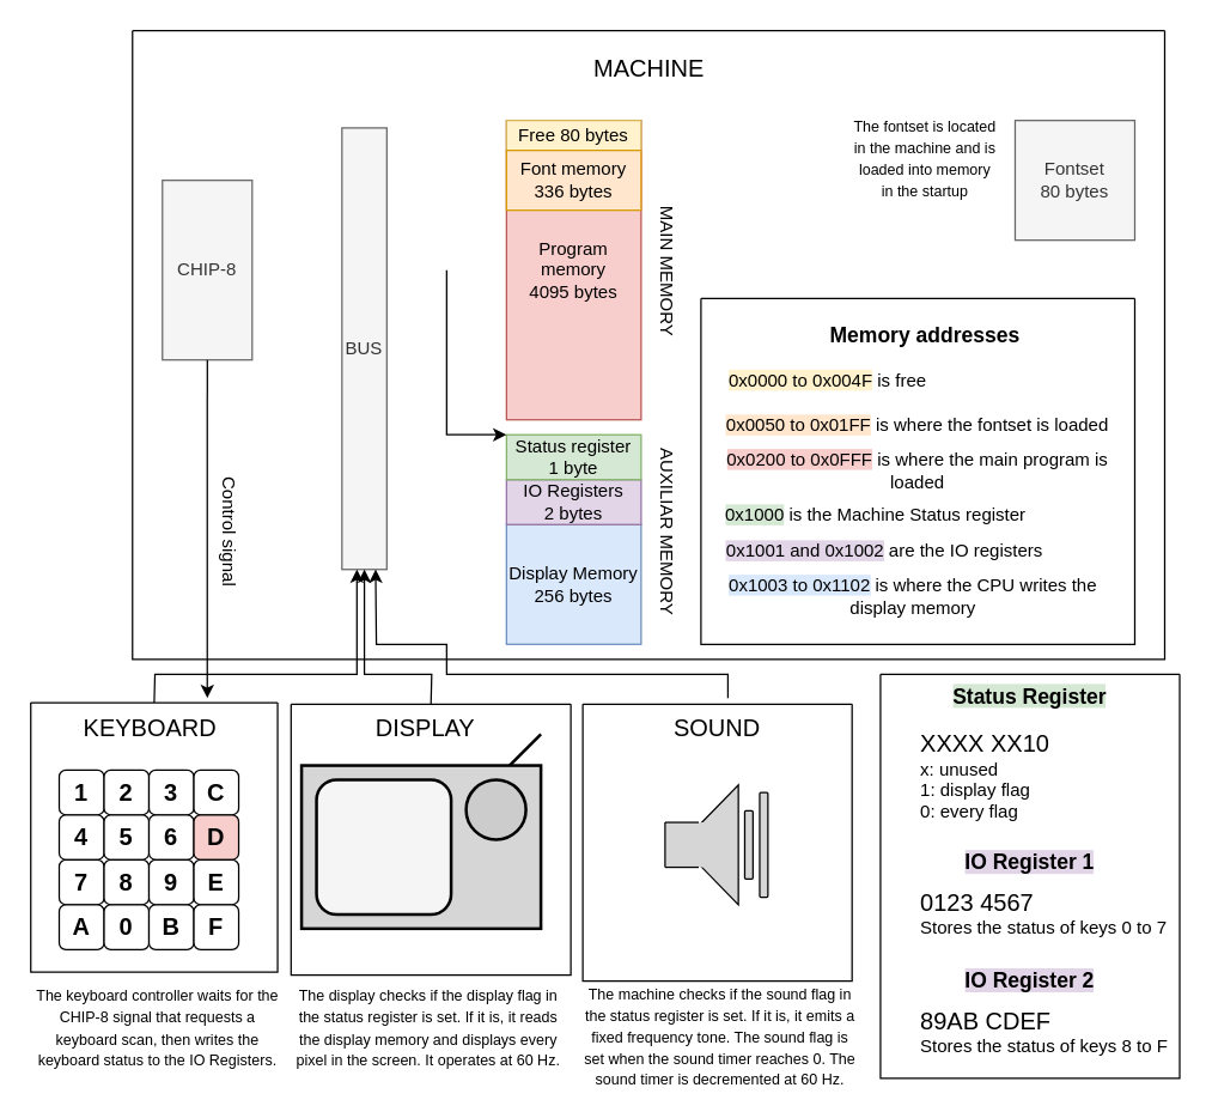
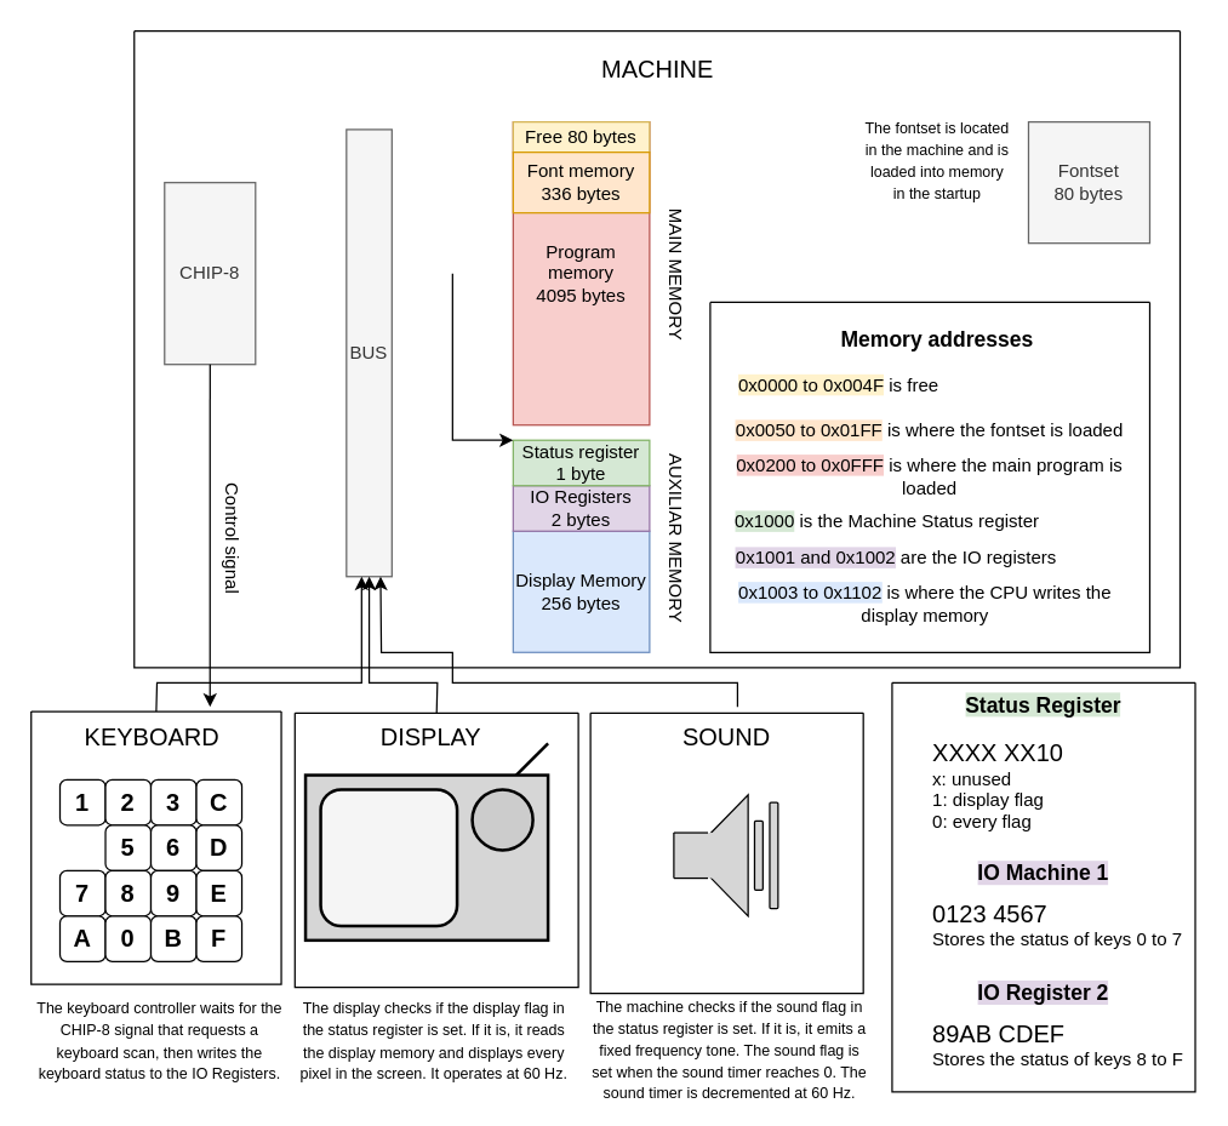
  <mxCell id="0" />
  <mxCell id="1" parent="0" />
  <mxCell id="2" value="CHIP-8" style="rounded=0;whiteSpace=wrap;html=1;direction=south;fillColor=#f5f5f5;fontColor=#333333;strokeColor=#666666;" parent="1" vertex="1"><mxGeometry x="108" y="120" width="60" height="120" as="geometry" /></mxCell>
  <mxCell id="3" value="&lt;div&gt;Program&lt;br&gt;memory&lt;/div&gt;&lt;div&gt;4095 bytes&lt;br&gt;&lt;/div&gt;" style="rounded=0;whiteSpace=wrap;html=1;direction=south;fillColor=#f8cecc;strokeColor=#b85450;" parent="1" vertex="1"><mxGeometry x="338" y="80" width="90" height="200" as="geometry" /></mxCell>
  <mxCell id="4" value="&lt;div&gt;BUS&lt;/div&gt;" style="rounded=0;whiteSpace=wrap;html=1;direction=south;fillColor=#f5f5f5;strokeColor=#666666;fontColor=#333333;" parent="1" vertex="1"><mxGeometry x="228" y="85" width="30" height="295" as="geometry" /></mxCell>
  <mxCell id="5" value="" style="swimlane;startSize=0;" parent="1" vertex="1"><mxGeometry x="88" y="20" width="690" height="420" as="geometry" /></mxCell>
  <mxCell id="6" value="&lt;font style=&quot;font-size: 16px;&quot;&gt;MACHINE&lt;/font&gt;" style="text;html=1;align=center;verticalAlign=middle;whiteSpace=wrap;rounded=0;" parent="5" vertex="1"><mxGeometry x="272.5" y="10" width="145" height="30" as="geometry" /></mxCell>
  <mxCell id="7" value="&lt;div&gt;Fontset&lt;/div&gt;&lt;div&gt;80 bytes&lt;br&gt;&lt;/div&gt;" style="whiteSpace=wrap;html=1;aspect=fixed;fillColor=#f5f5f5;strokeColor=#666666;fontColor=#333333;" parent="5" vertex="1"><mxGeometry x="590" y="60" width="80" height="80" as="geometry" /></mxCell>
  <mxCell id="8" value="Free 80 bytes" style="rounded=0;whiteSpace=wrap;html=1;fillColor=#fff2cc;strokeColor=#d6b656;" parent="5" vertex="1"><mxGeometry x="250" y="60" width="90" height="20" as="geometry" /></mxCell>
  <mxCell id="9" value="&lt;div&gt;Display Memory&lt;/div&gt;&lt;div&gt;256 bytes&lt;br&gt;&lt;/div&gt;" style="rounded=0;whiteSpace=wrap;html=1;direction=south;fillColor=#dae8fc;strokeColor=#6c8ebf;" parent="5" vertex="1"><mxGeometry x="250" y="330" width="90" height="80" as="geometry" /></mxCell>
  <mxCell id="10" value="&lt;div&gt;IO Registers&lt;/div&gt;&lt;div&gt;2 bytes&lt;br&gt;&lt;/div&gt;" style="rounded=0;whiteSpace=wrap;html=1;direction=south;fillColor=#e1d5e7;strokeColor=#9673a6;" parent="5" vertex="1"><mxGeometry x="250" y="300" width="90" height="30" as="geometry" /></mxCell>
  <mxCell id="11" value="&lt;div&gt;&lt;font style=&quot;font-size: 12px;&quot;&gt;MAIN MEMORY&lt;/font&gt;&lt;/div&gt;" style="text;html=1;align=center;verticalAlign=middle;whiteSpace=wrap;rounded=0;rotation=90;" parent="5" vertex="1"><mxGeometry x="260" y="146" width="194" height="30" as="geometry" /></mxCell>
  <mxCell id="12" value="AUXILIAR MEMORY" style="text;html=1;align=center;verticalAlign=middle;whiteSpace=wrap;rounded=0;rotation=90;" parent="5" vertex="1"><mxGeometry x="292" y="320" width="130" height="30" as="geometry" /></mxCell>
  <mxCell id="13" value="&lt;span style=&quot;background-color: rgb(255, 242, 204);&quot;&gt;0x0000 to 0x004F&lt;/span&gt; is free" style="text;html=1;align=center;verticalAlign=middle;whiteSpace=wrap;rounded=0;" parent="5" vertex="1"><mxGeometry x="390" y="219" width="150" height="30" as="geometry" /></mxCell>
  <mxCell id="14" value="&lt;span style=&quot;background-color: rgb(255, 230, 204);&quot;&gt;0x0050 to 0x01FF&lt;/span&gt; is where the fontset is loaded" style="text;html=1;align=center;verticalAlign=middle;whiteSpace=wrap;rounded=0;" parent="5" vertex="1"><mxGeometry x="390" y="249" width="270" height="30" as="geometry" /></mxCell>
  <mxCell id="15" value="&lt;span style=&quot;background-color: rgb(248, 206, 204);&quot;&gt;0x0200 to 0x0FFF&lt;/span&gt; is where the main program is loaded" style="text;html=1;align=center;verticalAlign=middle;whiteSpace=wrap;rounded=0;" parent="5" vertex="1"><mxGeometry x="390" y="279" width="270" height="30" as="geometry" /></mxCell>
  <mxCell id="16" value="&lt;span style=&quot;background-color: rgb(225, 213, 231);&quot;&gt;0x1001 and 0x1002&lt;/span&gt; are the IO registers" style="text;html=1;align=center;verticalAlign=middle;whiteSpace=wrap;rounded=0;" parent="5" vertex="1"><mxGeometry x="390" y="333" width="226" height="30" as="geometry" /></mxCell>
  <mxCell id="17" value="&lt;span style=&quot;background-color: rgb(218, 232, 252);&quot;&gt;0x1003 to 0x1102&lt;/span&gt; is where the CPU writes the display memory" style="text;html=1;align=center;verticalAlign=middle;whiteSpace=wrap;rounded=0;" parent="5" vertex="1"><mxGeometry x="394" y="363" width="256" height="30" as="geometry" /></mxCell>
  <mxCell id="18" value="" style="swimlane;startSize=0;" parent="5" vertex="1"><mxGeometry x="380" y="179" width="290" height="231" as="geometry" /></mxCell>
  <mxCell id="19" value="&lt;font style=&quot;font-size: 14px;&quot;&gt;&lt;b&gt;Memory addresses&lt;/b&gt;&lt;/font&gt;" style="text;html=1;align=center;verticalAlign=middle;whiteSpace=wrap;rounded=0;" parent="18" vertex="1"><mxGeometry x="20" y="10" width="260" height="30" as="geometry" /></mxCell>
  <mxCell id="20" value="&lt;font style=&quot;font-size: 10px;&quot;&gt;The fontset is located in the machine and is loaded into memory in the startup&lt;br&gt;&lt;/font&gt;" style="text;html=1;align=center;verticalAlign=middle;whiteSpace=wrap;rounded=0;" parent="5" vertex="1"><mxGeometry x="480" y="50" width="100" height="70" as="geometry" /></mxCell>
  <mxCell id="21" value="&lt;div&gt;Status register &lt;br&gt;&lt;/div&gt;&lt;div&gt;1 byte&lt;/div&gt;" style="rounded=0;whiteSpace=wrap;html=1;fillColor=#d5e8d4;strokeColor=#82b366;" parent="5" vertex="1"><mxGeometry x="250" y="270" width="90" height="30" as="geometry" /></mxCell>
  <mxCell id="22" value="&lt;span style=&quot;background-color: rgb(213, 232, 212);&quot;&gt;0x1000&lt;/span&gt; is the Machine Status register" style="text;html=1;align=center;verticalAlign=middle;whiteSpace=wrap;rounded=0;" parent="5" vertex="1"><mxGeometry x="394" y="309" width="206" height="30" as="geometry" /></mxCell>
  <mxCell id="23" value="Control signal" style="text;html=1;align=center;verticalAlign=middle;whiteSpace=wrap;rounded=0;rotation=90;" vertex="1" parent="5"><mxGeometry x="20" y="327.75" width="90" height="14.5" as="geometry" /></mxCell>
  <mxCell id="24" value="Font memory&lt;br&gt;336 bytes" style="rounded=0;whiteSpace=wrap;html=1;fillColor=#ffe6cc;strokeColor=#d79b00;" parent="1" vertex="1"><mxGeometry x="338" y="100" width="90" height="40" as="geometry" /></mxCell>
  <mxCell id="25" value="" style="endArrow=classic;html=1;rounded=0;entryX=0;entryY=0;entryDx=0;entryDy=0;" parent="1" target="21" edge="1"><mxGeometry width="50" height="50" relative="1" as="geometry"><mxPoint x="298" y="180" as="sourcePoint" /><mxPoint x="428" y="250" as="targetPoint" /><Array as="points"><mxPoint x="298" y="290" /><mxPoint x="318" y="290" /></Array></mxGeometry></mxCell>
  <mxCell id="26" value="1" style="rounded=1;whiteSpace=wrap;html=1;fontStyle=1;fontSize=16;" parent="1" vertex="1"><mxGeometry x="39" y="514" width="30" height="30" as="geometry" /></mxCell>
  <mxCell id="27" value="2" style="rounded=1;whiteSpace=wrap;html=1;fontStyle=1;fontSize=16;" parent="1" vertex="1"><mxGeometry x="69" y="514" width="30" height="30" as="geometry" /></mxCell>
  <mxCell id="28" value="3" style="rounded=1;whiteSpace=wrap;html=1;fontStyle=1;fontSize=16;" parent="1" vertex="1"><mxGeometry x="99" y="514" width="30" height="30" as="geometry" /></mxCell>
  <mxCell id="29" value="C" style="rounded=1;whiteSpace=wrap;html=1;fontStyle=1;fontSize=16;" parent="1" vertex="1"><mxGeometry x="129" y="514" width="30" height="30" as="geometry" /></mxCell>
- <mxCell id="30" value="4" style="rounded=1;whiteSpace=wrap;html=1;fontStyle=1;fontSize=16;" parent="1" vertex="1"><mxGeometry x="39" y="544" width="30" height="30" as="geometry" /></mxCell>
  <mxCell id="31" value="5" style="rounded=1;whiteSpace=wrap;html=1;fontStyle=1;fontSize=16;" parent="1" vertex="1"><mxGeometry x="69" y="544" width="30" height="30" as="geometry" /></mxCell>
  <mxCell id="32" value="6" style="rounded=1;whiteSpace=wrap;html=1;fontStyle=1;fontSize=16;" parent="1" vertex="1"><mxGeometry x="99" y="544" width="30" height="30" as="geometry" /></mxCell>
- <mxCell id="33" value="D" style="rounded=1;whiteSpace=wrap;html=1;fontStyle=1;fontSize=16;fillColor=#f8cecc;" parent="1" vertex="1"><mxGeometry x="129" y="544" width="30" height="30" as="geometry" /></mxCell>
+ <mxCell id="33" value="D" style="rounded=1;whiteSpace=wrap;html=1;fontStyle=1;fontSize=16;" parent="1" vertex="1"><mxGeometry x="129" y="544" width="30" height="30" as="geometry" /></mxCell>
  <mxCell id="34" value="7" style="rounded=1;whiteSpace=wrap;html=1;fontStyle=1;fontSize=16;" parent="1" vertex="1"><mxGeometry x="39" y="574" width="30" height="30" as="geometry" /></mxCell>
  <mxCell id="35" value="8" style="rounded=1;whiteSpace=wrap;html=1;fontStyle=1;fontSize=16;" parent="1" vertex="1"><mxGeometry x="69" y="574" width="30" height="30" as="geometry" /></mxCell>
  <mxCell id="36" value="9" style="rounded=1;whiteSpace=wrap;html=1;fontStyle=1;fontSize=16;" parent="1" vertex="1"><mxGeometry x="99" y="574" width="30" height="30" as="geometry" /></mxCell>
  <mxCell id="37" value="E" style="rounded=1;whiteSpace=wrap;html=1;fontStyle=1;fontSize=16;" parent="1" vertex="1"><mxGeometry x="129" y="574" width="30" height="30" as="geometry" /></mxCell>
  <mxCell id="38" value="A" style="rounded=1;whiteSpace=wrap;html=1;fontStyle=1;fontSize=16;" parent="1" vertex="1"><mxGeometry x="39" y="604" width="30" height="30" as="geometry" /></mxCell>
  <mxCell id="39" value="0" style="rounded=1;whiteSpace=wrap;html=1;fontStyle=1;fontSize=16;" parent="1" vertex="1"><mxGeometry x="69" y="604" width="30" height="30" as="geometry" /></mxCell>
  <mxCell id="40" value="B" style="rounded=1;whiteSpace=wrap;html=1;fontStyle=1;fontSize=16;" parent="1" vertex="1"><mxGeometry x="99" y="604" width="30" height="30" as="geometry" /></mxCell>
  <mxCell id="41" value="F" style="rounded=1;whiteSpace=wrap;html=1;fontStyle=1;fontSize=16;" parent="1" vertex="1"><mxGeometry x="129" y="604" width="30" height="30" as="geometry" /></mxCell>
  <mxCell id="42" value="" style="swimlane;startSize=0;" parent="1" vertex="1"><mxGeometry x="20" y="469" width="165" height="180" as="geometry" /></mxCell>
  <mxCell id="43" value="&lt;div style=&quot;font-size: 16px;&quot;&gt;KEYBOARD&lt;br&gt;&lt;/div&gt;" style="text;html=1;align=center;verticalAlign=middle;whiteSpace=wrap;rounded=0;" parent="42" vertex="1"><mxGeometry y="2" width="160" height="30" as="geometry" /></mxCell>
  <mxCell id="44" value="" style="endArrow=classic;html=1;rounded=0;exitX=0.5;exitY=0;exitDx=0;exitDy=0;" parent="1" source="42" edge="1"><mxGeometry width="50" height="50" relative="1" as="geometry"><mxPoint x="148" y="469" as="sourcePoint" /><mxPoint x="238" y="380" as="targetPoint" /><Array as="points"><mxPoint x="103" y="450" /><mxPoint x="238" y="450" /></Array></mxGeometry></mxCell>
  <mxCell id="45" value="" style="endArrow=none;html=1;rounded=1;curved=0;strokeWidth=2;" parent="1" edge="1"><mxGeometry width="50" height="50" relative="1" as="geometry"><mxPoint x="331" y="520" as="sourcePoint" /><mxPoint x="361" y="490" as="targetPoint" /></mxGeometry></mxCell>
  <mxCell id="46" value="" style="swimlane;startSize=0;" parent="1" vertex="1"><mxGeometry x="194" y="470" width="187" height="181" as="geometry" /></mxCell>
  <mxCell id="47" value="&lt;font style=&quot;font-size: 16px;&quot;&gt;DISPLAY&lt;/font&gt;" style="text;html=1;align=center;verticalAlign=middle;whiteSpace=wrap;rounded=0;" parent="46" vertex="1"><mxGeometry y="1" width="180" height="30" as="geometry" /></mxCell>
  <mxCell id="48" value="" style="rounded=0;whiteSpace=wrap;html=1;strokeWidth=2;fillColor=#D6D6D6;" parent="46" vertex="1"><mxGeometry x="7" y="41" width="160" height="109" as="geometry" /></mxCell>
  <mxCell id="49" value="" style="ellipse;whiteSpace=wrap;html=1;aspect=fixed;strokeWidth=2;fillColor=#CCCCCC;" parent="46" vertex="1"><mxGeometry x="117" y="50.5" width="40" height="40" as="geometry" /></mxCell>
  <mxCell id="50" value="" style="rounded=1;whiteSpace=wrap;html=1;strokeWidth=2;fillColor=#F5F5F5;" parent="46" vertex="1"><mxGeometry x="17" y="50.5" width="90" height="90" as="geometry" /></mxCell>
  <mxCell id="51" value="" style="endArrow=classic;html=1;rounded=0;exitX=0.5;exitY=0;exitDx=0;exitDy=0;" parent="1" source="46" edge="1"><mxGeometry width="50" height="50" relative="1" as="geometry"><mxPoint x="408" y="410" as="sourcePoint" /><mxPoint x="243" y="380" as="targetPoint" /><Array as="points"><mxPoint x="288" y="450" /><mxPoint x="243" y="450" /></Array></mxGeometry></mxCell>
  <mxCell id="52" value="" style="swimlane;startSize=0;" parent="1" vertex="1"><mxGeometry x="389" y="470" width="180" height="185" as="geometry" /></mxCell>
  <mxCell id="53" value="&lt;font style=&quot;font-size: 16px;&quot;&gt;SOUND&lt;/font&gt;" style="text;html=1;align=center;verticalAlign=middle;whiteSpace=wrap;rounded=0;" parent="52" vertex="1"><mxGeometry y="1" width="180" height="30" as="geometry" /></mxCell>
  <mxCell id="54" value="" style="triangle;whiteSpace=wrap;html=1;direction=west;fillColor=#D6D6D6;" parent="52" vertex="1"><mxGeometry x="65" y="54" width="39" height="80" as="geometry" /></mxCell>
  <mxCell id="55" value="" style="rounded=1;whiteSpace=wrap;html=1;direction=south;fillColor=#D6D6D6;strokeColor=default;" parent="52" vertex="1"><mxGeometry x="108.25" y="71.25" width="5.5" height="45.5" as="geometry" /></mxCell>
  <mxCell id="56" value="" style="rounded=1;whiteSpace=wrap;html=1;direction=south;fillColor=#D6D6D6;strokeColor=default;" parent="52" vertex="1"><mxGeometry x="118.25" y="59" width="5.5" height="70" as="geometry" /></mxCell>
  <mxCell id="57" value="" style="whiteSpace=wrap;html=1;aspect=fixed;fillColor=#D6D6D6;strokeColor=none;" parent="52" vertex="1"><mxGeometry x="55" y="79" width="30" height="30" as="geometry" /></mxCell>
  <mxCell id="58" value="" style="endArrow=none;html=1;rounded=0;exitX=0.75;exitY=0;exitDx=0;exitDy=0;entryX=0;entryY=0;entryDx=0;entryDy=0;" parent="52" source="57" target="57" edge="1"><mxGeometry width="50" height="50" relative="1" as="geometry"><mxPoint x="29" y="50" as="sourcePoint" /><mxPoint x="79" as="targetPoint" /></mxGeometry></mxCell>
  <mxCell id="59" value="" style="endArrow=none;html=1;rounded=0;exitX=0.75;exitY=1;exitDx=0;exitDy=0;entryX=0;entryY=1;entryDx=0;entryDy=0;" parent="52" source="57" target="57" edge="1"><mxGeometry width="50" height="50" relative="1" as="geometry"><mxPoint x="88" y="89" as="sourcePoint" /><mxPoint x="65" y="89" as="targetPoint" /></mxGeometry></mxCell>
  <mxCell id="60" value="" style="endArrow=none;html=1;rounded=0;exitX=0;exitY=1;exitDx=0;exitDy=0;entryX=0;entryY=0;entryDx=0;entryDy=0;" parent="52" source="57" target="57" edge="1"><mxGeometry width="50" height="50" relative="1" as="geometry"><mxPoint x="88" y="119" as="sourcePoint" /><mxPoint x="65" y="119" as="targetPoint" /></mxGeometry></mxCell>
  <mxCell id="61" value="" style="endArrow=classic;html=1;rounded=0;exitX=0.539;exitY=-0.022;exitDx=0;exitDy=0;exitPerimeter=0;entryX=1;entryY=0.25;entryDx=0;entryDy=0;" parent="1" source="52" target="4" edge="1"><mxGeometry width="50" height="50" relative="1" as="geometry"><mxPoint x="378" y="460" as="sourcePoint" /><mxPoint x="428" y="410" as="targetPoint" /><Array as="points"><mxPoint x="486" y="450" /><mxPoint x="298" y="450" /><mxPoint x="298" y="430" /><mxPoint x="251" y="430" /></Array></mxGeometry></mxCell>
  <mxCell id="62" value="" style="endArrow=classic;html=1;rounded=0;exitX=1;exitY=0.5;exitDx=0;exitDy=0;entryX=0.715;entryY=-0.017;entryDx=0;entryDy=0;entryPerimeter=0;" parent="1" source="2" target="42" edge="1"><mxGeometry width="50" height="50" relative="1" as="geometry"><mxPoint x="378" y="390" as="sourcePoint" /><mxPoint x="428" y="340" as="targetPoint" /></mxGeometry></mxCell>
  <mxCell id="63" value="" style="swimlane;startSize=0;" parent="1" vertex="1"><mxGeometry x="588" y="450" width="200" height="270" as="geometry" /></mxCell>
  <mxCell id="64" value="&lt;font style=&quot;font-size: 14px;&quot;&gt;&lt;b style=&quot;background-color: rgb(213, 232, 212);&quot;&gt;Status Register&lt;/b&gt;&lt;/font&gt;" style="text;html=1;align=center;verticalAlign=middle;whiteSpace=wrap;rounded=0;" parent="63" vertex="1"><mxGeometry width="200" height="30" as="geometry" /></mxCell>
  <mxCell id="65" value="&lt;font style=&quot;font-size: 16px;&quot;&gt;XXXX XX10&lt;/font&gt;&lt;br&gt;x: unused&lt;br&gt;1: display flag&lt;br&gt;0: every flag" style="text;html=1;align=left;verticalAlign=middle;whiteSpace=wrap;rounded=0;" parent="63" vertex="1"><mxGeometry x="25" y="30" width="150" height="76" as="geometry" /></mxCell>
  <mxCell id="66" value="&lt;font style=&quot;font-size: 16px;&quot;&gt;0123 4567&lt;/font&gt;&lt;br&gt;Stores the status of keys 0 to 7" style="text;html=1;align=left;verticalAlign=middle;whiteSpace=wrap;rounded=0;" parent="63" vertex="1"><mxGeometry x="25" y="135" width="175" height="49" as="geometry" /></mxCell>
- <mxCell id="67" value="&lt;span style=&quot;background-color: rgb(225, 213, 231); font-size: 14px;&quot;&gt;&lt;b&gt;IO Register 1&lt;br&gt;&lt;/b&gt;&lt;/span&gt;" style="text;html=1;align=center;verticalAlign=middle;whiteSpace=wrap;rounded=0;labelBackgroundColor=default;" parent="63" vertex="1"><mxGeometry y="111" width="200" height="30" as="geometry" /></mxCell>
+ <mxCell id="67" value="&lt;span style=&quot;background-color: rgb(225, 213, 231); font-size: 14px;&quot;&gt;&lt;b&gt;IO Machine 1&lt;br&gt;&lt;/b&gt;&lt;/span&gt;" style="text;html=1;align=center;verticalAlign=middle;whiteSpace=wrap;rounded=0;labelBackgroundColor=default;" parent="63" vertex="1"><mxGeometry y="111" width="200" height="30" as="geometry" /></mxCell>
  <mxCell id="68" value="&lt;span style=&quot;background-color: rgb(225, 213, 231); font-size: 14px;&quot;&gt;&lt;b&gt;IO Register 2&lt;br&gt;&lt;/b&gt;&lt;/span&gt;" style="text;html=1;align=center;verticalAlign=middle;whiteSpace=wrap;rounded=0;labelBackgroundColor=default;" parent="63" vertex="1"><mxGeometry y="190" width="200" height="30" as="geometry" /></mxCell>
  <mxCell id="69" value="&lt;font style=&quot;font-size: 16px;&quot;&gt;89AB CDEF&lt;/font&gt;&lt;br&gt;Stores the status of keys 8 to F" style="text;html=1;align=left;verticalAlign=middle;whiteSpace=wrap;rounded=0;" parent="63" vertex="1"><mxGeometry x="25" y="214" width="175" height="49" as="geometry" /></mxCell>
  <mxCell id="70" value="&lt;font style=&quot;font-size: 10px;&quot;&gt;The keyboard controller waits for the CHIP-8 signal that requests a keyboard scan, then writes the keyboard status to the IO Registers.&lt;br&gt;&lt;/font&gt;" style="text;html=1;align=center;verticalAlign=middle;whiteSpace=wrap;rounded=0;" parent="1" vertex="1"><mxGeometry x="20" y="651" width="170" height="70" as="geometry" /></mxCell>
  <mxCell id="71" value="&lt;div&gt;&lt;br&gt;&lt;/div&gt;&lt;div&gt;&lt;font style=&quot;font-size: 10px;&quot;&gt;The display checks if the display flag in the status register is set. If it is, it reads the display memory and displays every pixel in the screen. It operates at 60 Hz.&lt;br&gt;&lt;/font&gt;&lt;/div&gt;&lt;div&gt;&lt;font style=&quot;font-size: 10px;&quot;&gt;&lt;br&gt;&lt;/font&gt;&lt;/div&gt;" style="text;html=1;align=center;verticalAlign=middle;whiteSpace=wrap;rounded=0;" parent="1" vertex="1"><mxGeometry x="194" y="650" width="184" height="71" as="geometry" /></mxCell>
  <mxCell id="72" value="&lt;div&gt;&lt;br&gt;&lt;/div&gt;&lt;div&gt;&lt;font style=&quot;font-size: 10px;&quot;&gt;The machine checks if the sound flag in the status register is set. If it is, it emits a fixed frequency tone. The sound flag is set when the sound timer reaches 0. The sound timer is decremented at 60 Hz.&lt;br&gt;&lt;/font&gt;&lt;/div&gt;" style="text;html=1;align=center;verticalAlign=middle;whiteSpace=wrap;rounded=0;" parent="1" vertex="1"><mxGeometry x="389" y="649" width="184" height="71" as="geometry" /></mxCell>
